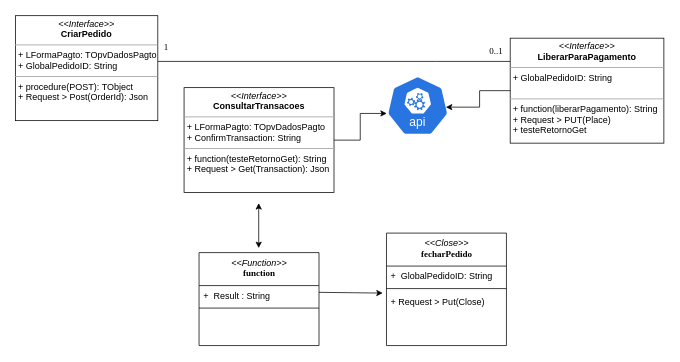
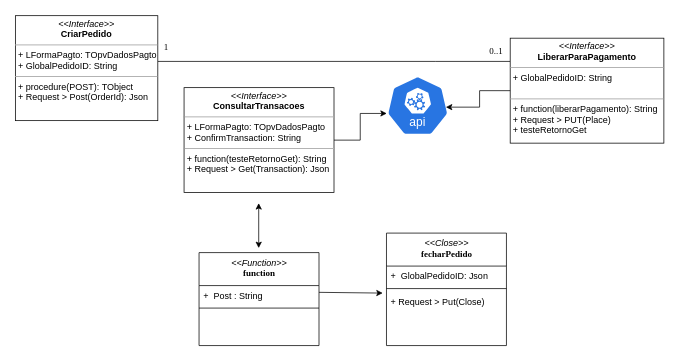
  <mxCell id="0" />
  <mxCell id="1" parent="0" />
  <mxCell id="2" style="edgeStyle=orthogonalEdgeStyle;rounded=0;html=1;labelBackgroundColor=none;startArrow=none;startFill=0;startSize=8;endArrow=none;endFill=0;endSize=16;fontFamily=Verdana;fontSize=12;" parent="1" edge="1"><mxGeometry relative="1" as="geometry"><Array as="points"><mxPoint x="580" y="81" /><mxPoint x="580" y="81" /></Array><mxPoint x="680" y="81" as="sourcePoint" /><mxPoint x="210" y="81" as="targetPoint" /></mxGeometry></mxCell>
  <mxCell id="3" value="0..1" style="text;html=1;resizable=0;points=[];align=center;verticalAlign=middle;labelBackgroundColor=#ffffff;fontSize=12;fontFamily=Verdana" parent="2" vertex="1" connectable="0"><mxGeometry x="-0.575" y="-86" relative="1" as="geometry"><mxPoint x="80" y="71" as="offset" /></mxGeometry></mxCell>
  <mxCell id="4" value="1" style="text;html=1;resizable=0;points=[];align=center;verticalAlign=middle;labelBackgroundColor=#ffffff;fontSize=12;fontFamily=Verdana" parent="2" vertex="1" connectable="0"><mxGeometry x="0.892" y="-1" relative="1" as="geometry"><mxPoint x="-15" y="-19" as="offset" /></mxGeometry></mxCell>
  <mxCell id="5" value="&lt;div&gt;&lt;i style=&quot;font-family: Helvetica; font-weight: 400;&quot;&gt;&amp;lt;&amp;lt;Function&amp;gt;&amp;gt;&lt;/i&gt;&lt;br&gt;&lt;/div&gt;function" style="swimlane;html=1;fontStyle=1;align=center;verticalAlign=top;childLayout=stackLayout;horizontal=1;startSize=44;horizontalStack=0;resizeParent=1;resizeLast=0;collapsible=1;marginBottom=0;swimlaneFillColor=#ffffff;rounded=0;shadow=0;comic=0;labelBackgroundColor=none;strokeWidth=1;fillColor=none;fontFamily=Verdana;fontSize=12" parent="1" vertex="1"><mxGeometry x="265" y="336" width="160" height="124" as="geometry"><mxRectangle x="255" y="436" width="120" height="30" as="alternateBounds" /></mxGeometry></mxCell>
- <mxCell id="6" value="+ &amp;nbsp;Result : String" style="text;html=1;strokeColor=none;fillColor=none;align=left;verticalAlign=top;spacingLeft=4;spacingRight=4;whiteSpace=wrap;overflow=hidden;rotatable=0;points=[[0,0.5],[1,0.5]];portConstraint=eastwest;" parent="5" vertex="1"><mxGeometry y="44" width="160" height="26" as="geometry" /></mxCell>
+ <mxCell id="6" value="+ &amp;nbsp;Post : String" style="text;html=1;strokeColor=none;fillColor=none;align=left;verticalAlign=top;spacingLeft=4;spacingRight=4;whiteSpace=wrap;overflow=hidden;rotatable=0;points=[[0,0.5],[1,0.5]];portConstraint=eastwest;" parent="5" vertex="1"><mxGeometry y="44" width="160" height="26" as="geometry" /></mxCell>
  <mxCell id="7" value="" style="line;html=1;strokeWidth=1;fillColor=none;align=left;verticalAlign=middle;spacingTop=-1;spacingLeft=3;spacingRight=3;rotatable=0;labelPosition=right;points=[];portConstraint=eastwest;" parent="5" vertex="1"><mxGeometry y="70" width="160" height="8" as="geometry" /></mxCell>
  <mxCell id="8" value="&lt;p style=&quot;margin:0px;margin-top:4px;text-align:center;&quot;&gt;&lt;i&gt;&amp;lt;&amp;lt;Interface&amp;gt;&amp;gt;&lt;/i&gt;&lt;br&gt;&lt;b&gt;ConsultarTransacoes&lt;/b&gt;&lt;br&gt;&lt;/p&gt;&lt;hr size=&quot;1&quot;&gt;&lt;p style=&quot;margin:0px;margin-left:4px;&quot;&gt;+ LFormaPagto: TOpvDadosPagto&lt;br&gt;+ ConfirmTransaction: String&lt;/p&gt;&lt;hr size=&quot;1&quot;&gt;&lt;p style=&quot;margin:0px;margin-left:4px;&quot;&gt;+ function(testeRetornoGet): String&lt;br&gt;&lt;span style=&quot;background-color: initial;&quot;&gt;+ Request &amp;gt; Get(Transaction): Json&lt;/span&gt;&lt;/p&gt;" style="verticalAlign=top;align=left;overflow=fill;fontSize=12;fontFamily=Helvetica;html=1;rounded=0;shadow=0;comic=0;labelBackgroundColor=none;strokeWidth=1" parent="1" vertex="1"><mxGeometry x="245" y="116" width="200" height="140" as="geometry" /></mxCell>
  <mxCell id="9" value="&lt;p style=&quot;margin:0px;margin-top:4px;text-align:center;&quot;&gt;&lt;i&gt;&amp;lt;&amp;lt;Interface&amp;gt;&amp;gt;&lt;/i&gt;&lt;br&gt;&lt;b&gt;CriarPedido&lt;/b&gt;&lt;br&gt;&lt;/p&gt;&lt;hr size=&quot;1&quot;&gt;&lt;p style=&quot;margin:0px;margin-left:4px;&quot;&gt;+ LFormaPagto: TOpvDadosPagto&lt;br&gt;+ GlobalPedidoID: String&lt;/p&gt;&lt;hr size=&quot;1&quot;&gt;&lt;p style=&quot;margin:0px;margin-left:4px;&quot;&gt;+ procedure(POST):&amp;nbsp;TObject&lt;br&gt;+ Request &amp;gt; Post(OrderId): Json&lt;/p&gt;" style="verticalAlign=top;align=left;overflow=fill;fontSize=12;fontFamily=Helvetica;html=1;rounded=0;shadow=0;comic=0;labelBackgroundColor=none;strokeWidth=1" vertex="1" parent="1"><mxGeometry x="20" y="20" width="190" height="140" as="geometry" /></mxCell>
  <mxCell id="10" value="&lt;p style=&quot;margin:0px;margin-top:4px;text-align:center;&quot;&gt;&lt;i&gt;&amp;lt;&amp;lt;Interface&amp;gt;&amp;gt;&lt;/i&gt;&lt;br&gt;&lt;b&gt;LiberarParaPagamento&lt;/b&gt;&lt;br&gt;&lt;/p&gt;&lt;hr size=&quot;1&quot;&gt;&lt;p style=&quot;margin:0px;margin-left:4px;&quot;&gt;+ GlobalPedidoID: String&lt;br&gt;&lt;br&gt;&lt;/p&gt;&lt;hr size=&quot;1&quot;&gt;&lt;p style=&quot;margin:0px;margin-left:4px;&quot;&gt;+ function(liberarPagamento): String&lt;br&gt;+&amp;nbsp;&lt;span style=&quot;background-color: initial;&quot;&gt;Request &amp;gt; PUT(Place)&lt;/span&gt;&lt;/p&gt;&lt;p style=&quot;margin:0px;margin-left:4px;&quot;&gt;&lt;span style=&quot;background-color: initial;&quot;&gt;+&amp;nbsp;&lt;/span&gt;&lt;span style=&quot;background-color: initial;&quot;&gt;testeRetornoGet&lt;/span&gt;&lt;/p&gt;" style="verticalAlign=top;align=left;overflow=fill;fontSize=12;fontFamily=Helvetica;html=1;rounded=0;shadow=0;comic=0;labelBackgroundColor=none;strokeWidth=1" vertex="1" parent="1"><mxGeometry x="680" y="50" width="205" height="140" as="geometry" /></mxCell>
  <mxCell id="11" value="" style="aspect=fixed;sketch=0;html=1;dashed=0;whitespace=wrap;verticalLabelPosition=bottom;verticalAlign=top;fillColor=#2875E2;strokeColor=#ffffff;points=[[0.005,0.63,0],[0.1,0.2,0],[0.9,0.2,0],[0.5,0,0],[0.995,0.63,0],[0.72,0.99,0],[0.5,1,0],[0.28,0.99,0]];shape=mxgraph.kubernetes.icon2;kubernetesLabel=1;prIcon=api" vertex="1" parent="1"><mxGeometry x="515" y="100" width="83.34" height="80" as="geometry" /></mxCell>
  <mxCell id="12" style="edgeStyle=orthogonalEdgeStyle;rounded=0;orthogonalLoop=1;jettySize=auto;html=1;entryX=0.95;entryY=0.525;entryDx=0;entryDy=0;entryPerimeter=0;" edge="1" parent="1" source="10" target="11"><mxGeometry relative="1" as="geometry" /></mxCell>
  <mxCell id="13" style="edgeStyle=orthogonalEdgeStyle;rounded=0;orthogonalLoop=1;jettySize=auto;html=1;entryX=0.005;entryY=0.63;entryDx=0;entryDy=0;entryPerimeter=0;" edge="1" parent="1" source="8" target="11"><mxGeometry relative="1" as="geometry" /></mxCell>
  <mxCell id="14" value="" style="endArrow=classic;startArrow=classic;html=1;rounded=0;" edge="1" parent="1"><mxGeometry width="50" height="50" relative="1" as="geometry"><mxPoint x="344.58" y="330" as="sourcePoint" /><mxPoint x="344.58" y="270" as="targetPoint" /></mxGeometry></mxCell>
  <mxCell id="15" value="" style="endArrow=classic;html=1;rounded=0;" edge="1" parent="1"><mxGeometry width="50" height="50" relative="1" as="geometry"><mxPoint x="425" y="389" as="sourcePoint" /><mxPoint x="510" y="390" as="targetPoint" /></mxGeometry></mxCell>
  <mxCell id="16" value="&lt;div&gt;&lt;i style=&quot;font-family: Helvetica; font-weight: 400;&quot;&gt;&amp;lt;&amp;lt;Close&amp;gt;&amp;gt;&lt;/i&gt;&lt;br&gt;&lt;/div&gt;fecharPedido" style="swimlane;html=1;fontStyle=1;align=center;verticalAlign=top;childLayout=stackLayout;horizontal=1;startSize=44;horizontalStack=0;resizeParent=1;resizeLast=0;collapsible=1;marginBottom=0;swimlaneFillColor=#ffffff;rounded=0;shadow=0;comic=0;labelBackgroundColor=none;strokeWidth=1;fillColor=none;fontFamily=Verdana;fontSize=12" vertex="1" parent="1"><mxGeometry x="515" y="310" width="160" height="150" as="geometry"><mxRectangle x="255" y="436" width="120" height="30" as="alternateBounds" /></mxGeometry></mxCell>
- <mxCell id="17" value="+ &amp;nbsp;GlobalPedidoID: String" style="text;html=1;strokeColor=none;fillColor=none;align=left;verticalAlign=top;spacingLeft=4;spacingRight=4;whiteSpace=wrap;overflow=hidden;rotatable=0;points=[[0,0.5],[1,0.5]];portConstraint=eastwest;" vertex="1" parent="16"><mxGeometry y="44" width="160" height="26" as="geometry" /></mxCell>
+ <mxCell id="17" value="+ &amp;nbsp;GlobalPedidoID: Json" style="text;html=1;strokeColor=none;fillColor=none;align=left;verticalAlign=top;spacingLeft=4;spacingRight=4;whiteSpace=wrap;overflow=hidden;rotatable=0;points=[[0,0.5],[1,0.5]];portConstraint=eastwest;" vertex="1" parent="16"><mxGeometry y="44" width="160" height="26" as="geometry" /></mxCell>
  <mxCell id="18" value="" style="line;html=1;strokeWidth=1;fillColor=none;align=left;verticalAlign=middle;spacingTop=-1;spacingLeft=3;spacingRight=3;rotatable=0;labelPosition=right;points=[];portConstraint=eastwest;" vertex="1" parent="16"><mxGeometry y="70" width="160" height="8" as="geometry" /></mxCell>
  <mxCell id="19" value="+ Request &amp;gt; Put(Close)" style="text;html=1;strokeColor=none;fillColor=none;align=left;verticalAlign=top;spacingLeft=4;spacingRight=4;whiteSpace=wrap;overflow=hidden;rotatable=0;points=[[0,0.5],[1,0.5]];portConstraint=eastwest;" vertex="1" parent="16"><mxGeometry y="78" width="160" height="26" as="geometry" /></mxCell>
